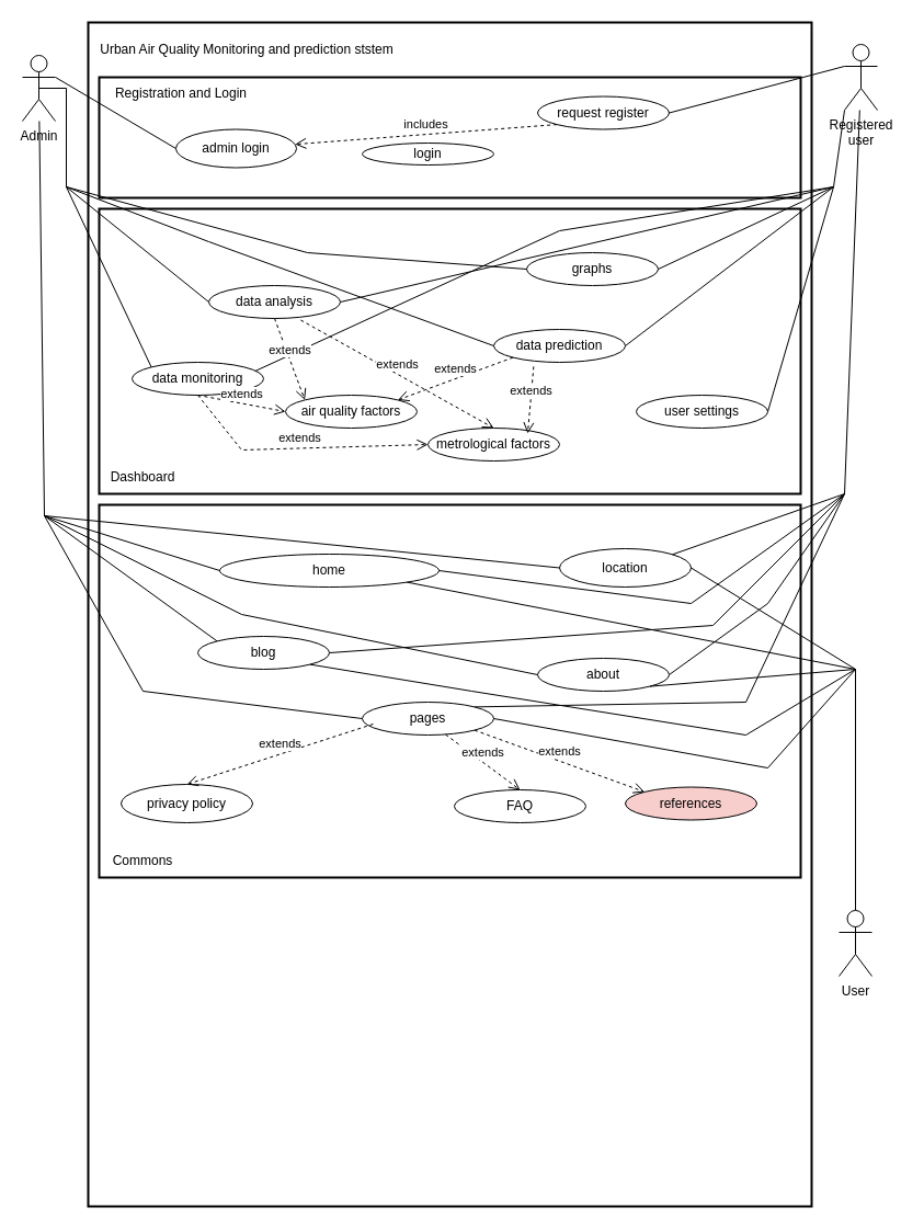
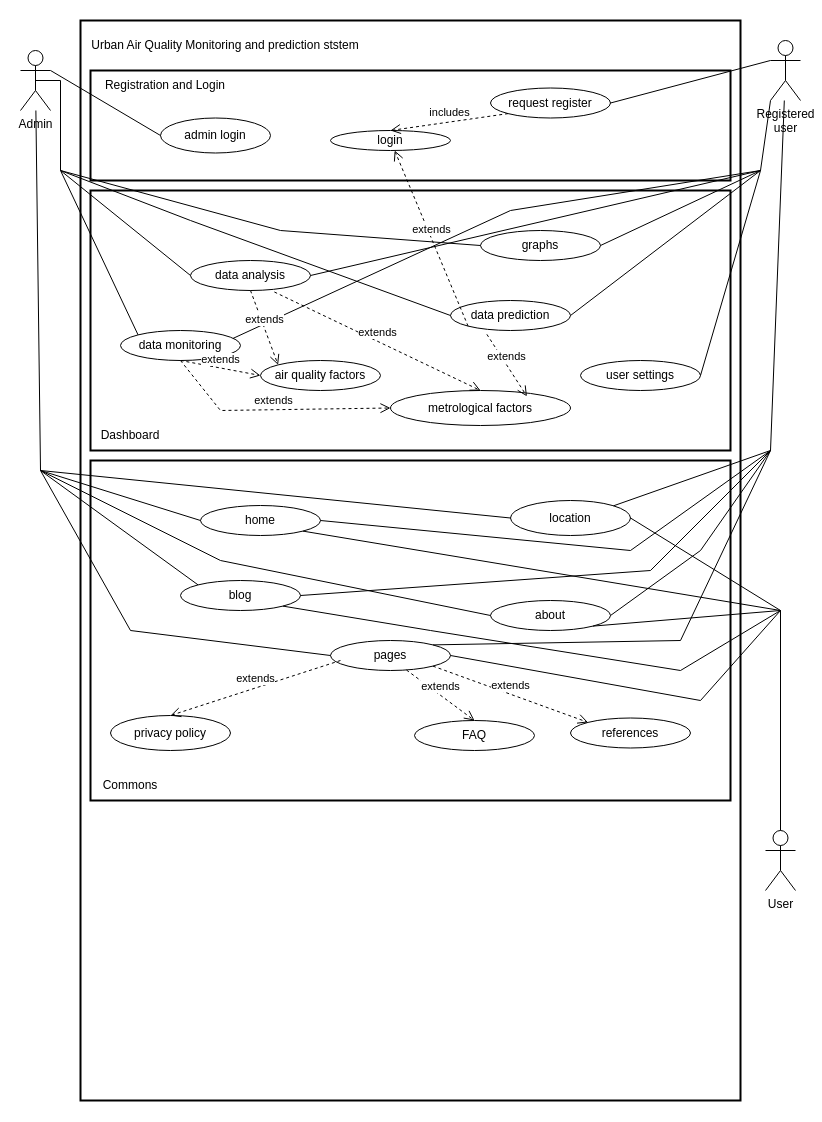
  <mxCell id="0" />
  <mxCell id="1" parent="0" />
  <mxCell id="2" value="" style="rounded=0;whiteSpace=wrap;html=1;fillColor=none;strokeWidth=2;" vertex="1" parent="1"><mxGeometry x="80" y="20" width="660" height="1080" as="geometry" /></mxCell>
  <mxCell id="3" value="Admin" style="shape=umlActor;verticalLabelPosition=bottom;verticalAlign=top;html=1;outlineConnect=0;" vertex="1" parent="1"><mxGeometry x="20" y="50" width="30" height="60" as="geometry" /></mxCell>
  <mxCell id="4" value="Registered&lt;div&gt;user&lt;/div&gt;" style="shape=umlActor;verticalLabelPosition=bottom;verticalAlign=top;html=1;outlineConnect=0;" vertex="1" parent="1"><mxGeometry x="770" y="40" width="30" height="60" as="geometry" /></mxCell>
  <mxCell id="5" value="User" style="shape=umlActor;verticalLabelPosition=bottom;verticalAlign=top;html=1;outlineConnect=0;" vertex="1" parent="1"><mxGeometry x="765" y="830" width="30" height="60" as="geometry" /></mxCell>
  <mxCell id="6" value="Urban Air Quality Monitoring and prediction ststem" style="text;html=1;align=center;verticalAlign=middle;whiteSpace=wrap;rounded=0;" vertex="1" parent="1"><mxGeometry x="90" y="30" width="270" height="30" as="geometry" /></mxCell>
  <mxCell id="7" value="" style="rounded=0;whiteSpace=wrap;html=1;fillColor=none;strokeWidth=2;" vertex="1" parent="1"><mxGeometry x="90" y="70" width="640" height="110" as="geometry" /></mxCell>
  <mxCell id="8" value="request register" style="ellipse;whiteSpace=wrap;html=1;" vertex="1" parent="1"><mxGeometry x="490" y="87.5" width="120" height="30" as="geometry" /></mxCell>
  <mxCell id="9" value="login" style="ellipse;whiteSpace=wrap;html=1;" vertex="1" parent="1"><mxGeometry x="330" y="130" width="120" height="20" as="geometry" /></mxCell>
  <mxCell id="10" value="admin login" style="ellipse;whiteSpace=wrap;html=1;" vertex="1" parent="1"><mxGeometry x="160" y="117.5" width="110" height="35" as="geometry" /></mxCell>
  <mxCell id="11" value="" style="endArrow=none;html=1;rounded=0;entryX=0;entryY=0.5;entryDx=0;entryDy=0;exitX=1;exitY=0.333;exitDx=0;exitDy=0;exitPerimeter=0;" edge="1" parent="1" source="3" target="10"><mxGeometry width="50" height="50" relative="1" as="geometry"><mxPoint x="60" y="170" as="sourcePoint" /><mxPoint x="360" y="40" as="targetPoint" /></mxGeometry></mxCell>
  <mxCell id="12" value="" style="endArrow=none;html=1;rounded=0;entryX=0;entryY=0.333;entryDx=0;entryDy=0;entryPerimeter=0;exitX=1;exitY=0.5;exitDx=0;exitDy=0;" edge="1" parent="1" source="8" target="4"><mxGeometry width="50" height="50" relative="1" as="geometry"><mxPoint x="310" y="130" as="sourcePoint" /><mxPoint x="360" y="80" as="targetPoint" /></mxGeometry></mxCell>
  <mxCell id="13" value="" style="rounded=0;whiteSpace=wrap;html=1;fillColor=none;strokeWidth=2;" vertex="1" parent="1"><mxGeometry x="90" y="190" width="640" height="260" as="geometry" /></mxCell>
- <mxCell id="14" value="includes" style="html=1;verticalAlign=bottom;endArrow=open;dashed=1;endSize=8;curved=0;rounded=0;exitX=0;exitY=1;exitDx=0;exitDy=0;" edge="1" parent="1" source="8" target="10"><mxGeometry relative="1" as="geometry"><mxPoint x="380" y="60" as="sourcePoint" /><mxPoint x="300" y="60" as="targetPoint" /><mxPoint as="offset" /></mxGeometry></mxCell>
+ <mxCell id="14" value="includes" style="html=1;verticalAlign=bottom;endArrow=open;dashed=1;endSize=8;curved=0;rounded=0;exitX=0;exitY=1;exitDx=0;exitDy=0;entryX=0.5;entryY=0;entryDx=0;entryDy=0;" edge="1" parent="1" source="8" target="9"><mxGeometry relative="1" as="geometry"><mxPoint x="380" y="60" as="sourcePoint" /><mxPoint x="300" y="60" as="targetPoint" /><mxPoint as="offset" /></mxGeometry></mxCell>
  <mxCell id="15" value="Registration and Login" style="text;html=1;align=center;verticalAlign=middle;whiteSpace=wrap;rounded=0;" vertex="1" parent="1"><mxGeometry x="100" y="70" width="130" height="30" as="geometry" /></mxCell>
  <mxCell id="16" value="data monitoring" style="ellipse;whiteSpace=wrap;html=1;" vertex="1" parent="1"><mxGeometry x="120" y="330" width="120" height="30" as="geometry" /></mxCell>
  <mxCell id="17" value="data prediction" style="ellipse;whiteSpace=wrap;html=1;" vertex="1" parent="1"><mxGeometry x="450" y="300" width="120" height="30" as="geometry" /></mxCell>
  <mxCell id="18" value="data analysis" style="ellipse;whiteSpace=wrap;html=1;" vertex="1" parent="1"><mxGeometry x="190" y="260" width="120" height="30" as="geometry" /></mxCell>
  <mxCell id="19" value="graphs" style="ellipse;whiteSpace=wrap;html=1;" vertex="1" parent="1"><mxGeometry x="480" y="230" width="120" height="30" as="geometry" /></mxCell>
  <mxCell id="20" value="user settings" style="ellipse;whiteSpace=wrap;html=1;" vertex="1" parent="1"><mxGeometry x="580" y="360" width="120" height="30" as="geometry" /></mxCell>
- <mxCell id="21" value="metrological factors" style="ellipse;whiteSpace=wrap;html=1;" vertex="1" parent="1"><mxGeometry x="390" y="390" width="120" height="30" as="geometry" /></mxCell>
+ <mxCell id="21" value="metrological factors" style="ellipse;whiteSpace=wrap;html=1;" vertex="1" parent="1"><mxGeometry x="390" y="390" width="180" height="35" as="geometry" /></mxCell>
  <mxCell id="22" value="air quality factors" style="ellipse;whiteSpace=wrap;html=1;" vertex="1" parent="1"><mxGeometry x="260" y="360" width="120" height="30" as="geometry" /></mxCell>
  <mxCell id="23" value="" style="endArrow=none;html=1;rounded=0;exitX=1;exitY=0.5;exitDx=0;exitDy=0;" edge="1" parent="1" source="20"><mxGeometry width="50" height="50" relative="1" as="geometry"><mxPoint x="320" y="320" as="sourcePoint" /><mxPoint x="760" y="170" as="targetPoint" /></mxGeometry></mxCell>
  <mxCell id="24" value="" style="endArrow=none;html=1;rounded=0;exitX=1;exitY=0.5;exitDx=0;exitDy=0;" edge="1" parent="1" source="19"><mxGeometry width="50" height="50" relative="1" as="geometry"><mxPoint x="320" y="320" as="sourcePoint" /><mxPoint x="760" y="170" as="targetPoint" /></mxGeometry></mxCell>
  <mxCell id="25" value="" style="endArrow=none;html=1;rounded=0;exitX=1;exitY=0.5;exitDx=0;exitDy=0;" edge="1" parent="1" source="17"><mxGeometry width="50" height="50" relative="1" as="geometry"><mxPoint x="320" y="320" as="sourcePoint" /><mxPoint x="760" y="170" as="targetPoint" /></mxGeometry></mxCell>
  <mxCell id="26" value="" style="endArrow=none;html=1;rounded=0;exitX=1;exitY=0.5;exitDx=0;exitDy=0;" edge="1" parent="1" source="18"><mxGeometry width="50" height="50" relative="1" as="geometry"><mxPoint x="320" y="320" as="sourcePoint" /><mxPoint x="760" y="170" as="targetPoint" /></mxGeometry></mxCell>
  <mxCell id="27" value="" style="endArrow=none;html=1;rounded=0;exitX=0.937;exitY=0.265;exitDx=0;exitDy=0;exitPerimeter=0;" edge="1" parent="1" source="16"><mxGeometry width="50" height="50" relative="1" as="geometry"><mxPoint x="320" y="320" as="sourcePoint" /><mxPoint x="760" y="170" as="targetPoint" /><Array as="points"><mxPoint x="510" y="210" /></Array></mxGeometry></mxCell>
  <mxCell id="28" value="" style="endArrow=none;html=1;rounded=0;entryX=0;entryY=0.5;entryDx=0;entryDy=0;" edge="1" parent="1" target="18"><mxGeometry width="50" height="50" relative="1" as="geometry"><mxPoint x="60" y="170" as="sourcePoint" /><mxPoint x="370" y="270" as="targetPoint" /></mxGeometry></mxCell>
  <mxCell id="29" value="" style="endArrow=none;html=1;rounded=0;entryX=0;entryY=0.5;entryDx=0;entryDy=0;" edge="1" parent="1" target="19"><mxGeometry width="50" height="50" relative="1" as="geometry"><mxPoint x="60" y="170" as="sourcePoint" /><mxPoint x="370" y="270" as="targetPoint" /><Array as="points"><mxPoint x="280" y="230" /></Array></mxGeometry></mxCell>
  <mxCell id="30" value="" style="endArrow=none;html=1;rounded=0;entryX=0;entryY=0;entryDx=0;entryDy=0;" edge="1" parent="1" target="16"><mxGeometry width="50" height="50" relative="1" as="geometry"><mxPoint x="60" y="170" as="sourcePoint" /><mxPoint x="370" y="270" as="targetPoint" /></mxGeometry></mxCell>
  <mxCell id="31" value="" style="endArrow=none;html=1;rounded=0;entryX=0;entryY=0.5;entryDx=0;entryDy=0;" edge="1" parent="1" target="17"><mxGeometry width="50" height="50" relative="1" as="geometry"><mxPoint x="60" y="170" as="sourcePoint" /><mxPoint x="370" y="270" as="targetPoint" /><Array as="points"><mxPoint x="190" y="220" /></Array></mxGeometry></mxCell>
  <mxCell id="32" value="extends" style="html=1;verticalAlign=bottom;endArrow=open;dashed=1;endSize=8;curved=0;rounded=0;entryX=0;entryY=0.5;entryDx=0;entryDy=0;exitX=0.5;exitY=1;exitDx=0;exitDy=0;" edge="1" parent="1" source="16" target="22"><mxGeometry relative="1" as="geometry"><mxPoint x="390" y="300" as="sourcePoint" /><mxPoint x="310" y="300" as="targetPoint" /></mxGeometry></mxCell>
  <mxCell id="33" value="extends" style="html=1;verticalAlign=bottom;endArrow=open;dashed=1;endSize=8;curved=0;rounded=0;entryX=0;entryY=0;entryDx=0;entryDy=0;exitX=0.5;exitY=1;exitDx=0;exitDy=0;" edge="1" parent="1" source="18" target="22"><mxGeometry relative="1" as="geometry"><mxPoint x="390" y="300" as="sourcePoint" /><mxPoint x="310" y="300" as="targetPoint" /></mxGeometry></mxCell>
- <mxCell id="34" value="extends" style="html=1;verticalAlign=bottom;endArrow=open;dashed=1;endSize=8;curved=0;rounded=0;entryX=1;entryY=0;entryDx=0;entryDy=0;exitX=0;exitY=1;exitDx=0;exitDy=0;" edge="1" parent="1" source="17" target="22"><mxGeometry relative="1" as="geometry"><mxPoint x="390" y="300" as="sourcePoint" /><mxPoint x="310" y="300" as="targetPoint" /></mxGeometry></mxCell>
+ <mxCell id="34" value="extends" style="html=1;verticalAlign=bottom;endArrow=open;dashed=1;endSize=8;curved=0;rounded=0;exitX=0;exitY=1;exitDx=0;exitDy=0;" edge="1" parent="1" source="17" target="9"><mxGeometry relative="1" as="geometry"><mxPoint x="390" y="300" as="sourcePoint" /><mxPoint x="310" y="300" as="targetPoint" /></mxGeometry></mxCell>
  <mxCell id="35" value="extends" style="html=1;verticalAlign=bottom;endArrow=open;dashed=1;endSize=8;curved=0;rounded=0;entryX=0.758;entryY=0.167;entryDx=0;entryDy=0;exitX=0.303;exitY=1.128;exitDx=0;exitDy=0;entryPerimeter=0;exitPerimeter=0;" edge="1" parent="1" source="17" target="21"><mxGeometry relative="1" as="geometry"><mxPoint x="476" y="335" as="sourcePoint" /><mxPoint x="374" y="375" as="targetPoint" /></mxGeometry></mxCell>
  <mxCell id="36" value="extends" style="html=1;verticalAlign=bottom;endArrow=open;dashed=1;endSize=8;curved=0;rounded=0;entryX=0.5;entryY=0;entryDx=0;entryDy=0;exitX=0.699;exitY=1.05;exitDx=0;exitDy=0;exitPerimeter=0;" edge="1" parent="1" source="18" target="21"><mxGeometry relative="1" as="geometry"><mxPoint x="260" y="300" as="sourcePoint" /><mxPoint x="286" y="375" as="targetPoint" /></mxGeometry></mxCell>
  <mxCell id="37" value="extends" style="html=1;verticalAlign=bottom;endArrow=open;dashed=1;endSize=8;curved=0;rounded=0;entryX=0;entryY=0.5;entryDx=0;entryDy=0;exitX=0.5;exitY=1;exitDx=0;exitDy=0;" edge="1" parent="1" source="16" target="21"><mxGeometry relative="1" as="geometry"><mxPoint x="190" y="370" as="sourcePoint" /><mxPoint x="270" y="385" as="targetPoint" /><Array as="points"><mxPoint x="220" y="410" /></Array></mxGeometry></mxCell>
  <mxCell id="38" value="Dashboard" style="text;html=1;align=center;verticalAlign=middle;whiteSpace=wrap;rounded=0;" vertex="1" parent="1"><mxGeometry x="90" y="420" width="80" height="30" as="geometry" /></mxCell>
  <mxCell id="39" value="" style="rounded=0;whiteSpace=wrap;html=1;fillColor=none;strokeWidth=2;" vertex="1" parent="1"><mxGeometry x="90" y="460" width="640" height="340" as="geometry" /></mxCell>
- <mxCell id="40" value="home" style="ellipse;whiteSpace=wrap;html=1;" vertex="1" parent="1"><mxGeometry x="200" y="505" width="200" height="30" as="geometry" /></mxCell>
+ <mxCell id="40" value="home" style="ellipse;whiteSpace=wrap;html=1;" vertex="1" parent="1"><mxGeometry x="200" y="505" width="120" height="30" as="geometry" /></mxCell>
  <mxCell id="41" value="about" style="ellipse;whiteSpace=wrap;html=1;" vertex="1" parent="1"><mxGeometry x="490" y="600" width="120" height="30" as="geometry" /></mxCell>
  <mxCell id="42" value="blog" style="ellipse;whiteSpace=wrap;html=1;" vertex="1" parent="1"><mxGeometry x="180" y="580" width="120" height="30" as="geometry" /></mxCell>
  <mxCell id="43" value="pages" style="ellipse;whiteSpace=wrap;html=1;" vertex="1" parent="1"><mxGeometry x="330" y="640" width="120" height="30" as="geometry" /></mxCell>
  <mxCell id="44" value="location" style="ellipse;whiteSpace=wrap;html=1;" vertex="1" parent="1"><mxGeometry x="510" y="500" width="120" height="35" as="geometry" /></mxCell>
  <mxCell id="45" value="FAQ" style="ellipse;whiteSpace=wrap;html=1;" vertex="1" parent="1"><mxGeometry x="414" y="720" width="120" height="30" as="geometry" /></mxCell>
  <mxCell id="46" value="privacy policy" style="ellipse;whiteSpace=wrap;html=1;" vertex="1" parent="1"><mxGeometry x="110" y="715" width="120" height="35" as="geometry" /></mxCell>
- <mxCell id="47" value="references" style="ellipse;whiteSpace=wrap;html=1;fillColor=#f8cecc;" vertex="1" parent="1"><mxGeometry x="570" y="717.5" width="120" height="30" as="geometry" /></mxCell>
+ <mxCell id="47" value="references" style="ellipse;whiteSpace=wrap;html=1;" vertex="1" parent="1"><mxGeometry x="570" y="717.5" width="120" height="30" as="geometry" /></mxCell>
  <mxCell id="48" value="" style="endArrow=none;html=1;rounded=0;" edge="1" parent="1" target="3"><mxGeometry width="50" height="50" relative="1" as="geometry"><mxPoint x="40" y="470" as="sourcePoint" /><mxPoint x="430" y="330" as="targetPoint" /></mxGeometry></mxCell>
  <mxCell id="49" value="" style="endArrow=none;html=1;rounded=0;entryX=0;entryY=0.5;entryDx=0;entryDy=0;" edge="1" parent="1" target="40"><mxGeometry width="50" height="50" relative="1" as="geometry"><mxPoint x="40" y="470" as="sourcePoint" /><mxPoint x="430" y="470" as="targetPoint" /></mxGeometry></mxCell>
  <mxCell id="50" value="" style="endArrow=none;html=1;rounded=0;entryX=0;entryY=0;entryDx=0;entryDy=0;" edge="1" parent="1" target="42"><mxGeometry width="50" height="50" relative="1" as="geometry"><mxPoint x="40" y="470" as="sourcePoint" /><mxPoint x="430" y="470" as="targetPoint" /></mxGeometry></mxCell>
  <mxCell id="51" value="" style="endArrow=none;html=1;rounded=0;entryX=0;entryY=0.5;entryDx=0;entryDy=0;" edge="1" parent="1" target="43"><mxGeometry width="50" height="50" relative="1" as="geometry"><mxPoint x="40" y="470" as="sourcePoint" /><mxPoint x="430" y="470" as="targetPoint" /><Array as="points"><mxPoint x="130" y="630" /></Array></mxGeometry></mxCell>
  <mxCell id="52" value="" style="endArrow=none;html=1;rounded=0;entryX=0;entryY=0.5;entryDx=0;entryDy=0;" edge="1" parent="1" target="44"><mxGeometry width="50" height="50" relative="1" as="geometry"><mxPoint x="40" y="470" as="sourcePoint" /><mxPoint x="430" y="470" as="targetPoint" /></mxGeometry></mxCell>
  <mxCell id="53" value="" style="endArrow=none;html=1;rounded=0;entryX=0;entryY=0.5;entryDx=0;entryDy=0;" edge="1" parent="1" target="41"><mxGeometry width="50" height="50" relative="1" as="geometry"><mxPoint x="40" y="470" as="sourcePoint" /><mxPoint x="430" y="470" as="targetPoint" /><Array as="points"><mxPoint x="220" y="560" /></Array></mxGeometry></mxCell>
  <mxCell id="54" value="" style="endArrow=none;html=1;rounded=0;entryX=0.5;entryY=0.5;entryDx=0;entryDy=0;entryPerimeter=0;" edge="1" parent="1" target="3"><mxGeometry width="50" height="50" relative="1" as="geometry"><mxPoint x="60" y="170" as="sourcePoint" /><mxPoint x="430" y="330" as="targetPoint" /><Array as="points"><mxPoint x="60" y="80" /></Array></mxGeometry></mxCell>
  <mxCell id="55" value="" style="endArrow=none;html=1;rounded=0;entryX=0;entryY=1;entryDx=0;entryDy=0;entryPerimeter=0;" edge="1" parent="1" target="4"><mxGeometry width="50" height="50" relative="1" as="geometry"><mxPoint x="760" y="170" as="sourcePoint" /><mxPoint x="430" y="180" as="targetPoint" /></mxGeometry></mxCell>
  <mxCell id="56" value="" style="endArrow=none;html=1;rounded=0;exitX=1;exitY=0;exitDx=0;exitDy=0;" edge="1" parent="1" source="44"><mxGeometry width="50" height="50" relative="1" as="geometry"><mxPoint x="380" y="520" as="sourcePoint" /><mxPoint x="770" y="450" as="targetPoint" /></mxGeometry></mxCell>
  <mxCell id="57" value="" style="endArrow=none;html=1;rounded=0;exitX=1;exitY=0.5;exitDx=0;exitDy=0;" edge="1" parent="1" source="40"><mxGeometry width="50" height="50" relative="1" as="geometry"><mxPoint x="380" y="520" as="sourcePoint" /><mxPoint x="770" y="450" as="targetPoint" /><Array as="points"><mxPoint x="630" y="550" /></Array></mxGeometry></mxCell>
  <mxCell id="58" value="" style="endArrow=none;html=1;rounded=0;exitX=1;exitY=0.5;exitDx=0;exitDy=0;" edge="1" parent="1" source="42"><mxGeometry width="50" height="50" relative="1" as="geometry"><mxPoint x="380" y="520" as="sourcePoint" /><mxPoint x="770" y="450" as="targetPoint" /><Array as="points"><mxPoint x="650" y="570" /></Array></mxGeometry></mxCell>
  <mxCell id="59" value="" style="endArrow=none;html=1;rounded=0;exitX=1;exitY=0.5;exitDx=0;exitDy=0;" edge="1" parent="1" source="41"><mxGeometry width="50" height="50" relative="1" as="geometry"><mxPoint x="380" y="520" as="sourcePoint" /><mxPoint x="770" y="450" as="targetPoint" /><Array as="points"><mxPoint x="700" y="550" /></Array></mxGeometry></mxCell>
  <mxCell id="60" value="" style="endArrow=none;html=1;rounded=0;exitX=1;exitY=0;exitDx=0;exitDy=0;" edge="1" parent="1" source="43"><mxGeometry width="50" height="50" relative="1" as="geometry"><mxPoint x="380" y="520" as="sourcePoint" /><mxPoint x="770" y="450" as="targetPoint" /><Array as="points"><mxPoint x="680" y="640" /></Array></mxGeometry></mxCell>
  <mxCell id="61" value="" style="endArrow=none;html=1;rounded=0;" edge="1" parent="1" target="4"><mxGeometry width="50" height="50" relative="1" as="geometry"><mxPoint x="770" y="450" as="sourcePoint" /><mxPoint x="430" y="180" as="targetPoint" /></mxGeometry></mxCell>
  <mxCell id="62" value="extends" style="html=1;verticalAlign=bottom;endArrow=open;dashed=1;endSize=8;curved=0;rounded=0;entryX=0.5;entryY=0;entryDx=0;entryDy=0;exitX=0.083;exitY=0.667;exitDx=0;exitDy=0;exitPerimeter=0;" edge="1" parent="1" source="43" target="46"><mxGeometry relative="1" as="geometry"><mxPoint x="440" y="640" as="sourcePoint" /><mxPoint x="360" y="640" as="targetPoint" /></mxGeometry></mxCell>
  <mxCell id="63" value="extends" style="html=1;verticalAlign=bottom;endArrow=open;dashed=1;endSize=8;curved=0;rounded=0;entryX=0.5;entryY=0;entryDx=0;entryDy=0;exitX=0.633;exitY=0.984;exitDx=0;exitDy=0;exitPerimeter=0;" edge="1" parent="1" source="43" target="45"><mxGeometry relative="1" as="geometry"><mxPoint x="360" y="680" as="sourcePoint" /><mxPoint x="190" y="735" as="targetPoint" /></mxGeometry></mxCell>
  <mxCell id="64" value="extends" style="html=1;verticalAlign=bottom;endArrow=open;dashed=1;endSize=8;curved=0;rounded=0;entryX=0;entryY=0;entryDx=0;entryDy=0;exitX=1;exitY=1;exitDx=0;exitDy=0;" edge="1" parent="1" source="43" target="47"><mxGeometry relative="1" as="geometry"><mxPoint x="370" y="690" as="sourcePoint" /><mxPoint x="200" y="745" as="targetPoint" /></mxGeometry></mxCell>
  <mxCell id="65" value="" style="endArrow=none;html=1;rounded=0;exitX=1;exitY=1;exitDx=0;exitDy=0;" edge="1" parent="1" source="40"><mxGeometry width="50" height="50" relative="1" as="geometry"><mxPoint x="380" y="810" as="sourcePoint" /><mxPoint x="780" y="610" as="targetPoint" /></mxGeometry></mxCell>
  <mxCell id="66" value="" style="endArrow=none;html=1;rounded=0;exitX=1;exitY=0.5;exitDx=0;exitDy=0;" edge="1" parent="1" source="44"><mxGeometry width="50" height="50" relative="1" as="geometry"><mxPoint x="380" y="660" as="sourcePoint" /><mxPoint x="780" y="610" as="targetPoint" /></mxGeometry></mxCell>
  <mxCell id="67" value="" style="endArrow=none;html=1;rounded=0;exitX=1;exitY=1;exitDx=0;exitDy=0;" edge="1" parent="1" source="41"><mxGeometry width="50" height="50" relative="1" as="geometry"><mxPoint x="380" y="660" as="sourcePoint" /><mxPoint x="780" y="610" as="targetPoint" /></mxGeometry></mxCell>
  <mxCell id="68" value="" style="endArrow=none;html=1;rounded=0;exitX=1;exitY=1;exitDx=0;exitDy=0;" edge="1" parent="1" source="42"><mxGeometry width="50" height="50" relative="1" as="geometry"><mxPoint x="380" y="660" as="sourcePoint" /><mxPoint x="780" y="610" as="targetPoint" /><Array as="points"><mxPoint x="430" y="630" /><mxPoint x="680" y="670" /></Array></mxGeometry></mxCell>
  <mxCell id="69" value="" style="endArrow=none;html=1;rounded=0;exitX=1;exitY=0.5;exitDx=0;exitDy=0;" edge="1" parent="1" source="43"><mxGeometry width="50" height="50" relative="1" as="geometry"><mxPoint x="380" y="660" as="sourcePoint" /><mxPoint x="780" y="610" as="targetPoint" /><Array as="points"><mxPoint x="700" y="700" /></Array></mxGeometry></mxCell>
  <mxCell id="70" value="" style="endArrow=none;html=1;rounded=0;exitX=0.5;exitY=0;exitDx=0;exitDy=0;exitPerimeter=0;" edge="1" parent="1" source="5"><mxGeometry width="50" height="50" relative="1" as="geometry"><mxPoint x="380" y="660" as="sourcePoint" /><mxPoint x="780" y="610" as="targetPoint" /></mxGeometry></mxCell>
  <mxCell id="71" value="Commons" style="text;html=1;align=center;verticalAlign=middle;whiteSpace=wrap;rounded=0;" vertex="1" parent="1"><mxGeometry x="90" y="770" width="80" height="30" as="geometry" /></mxCell>
